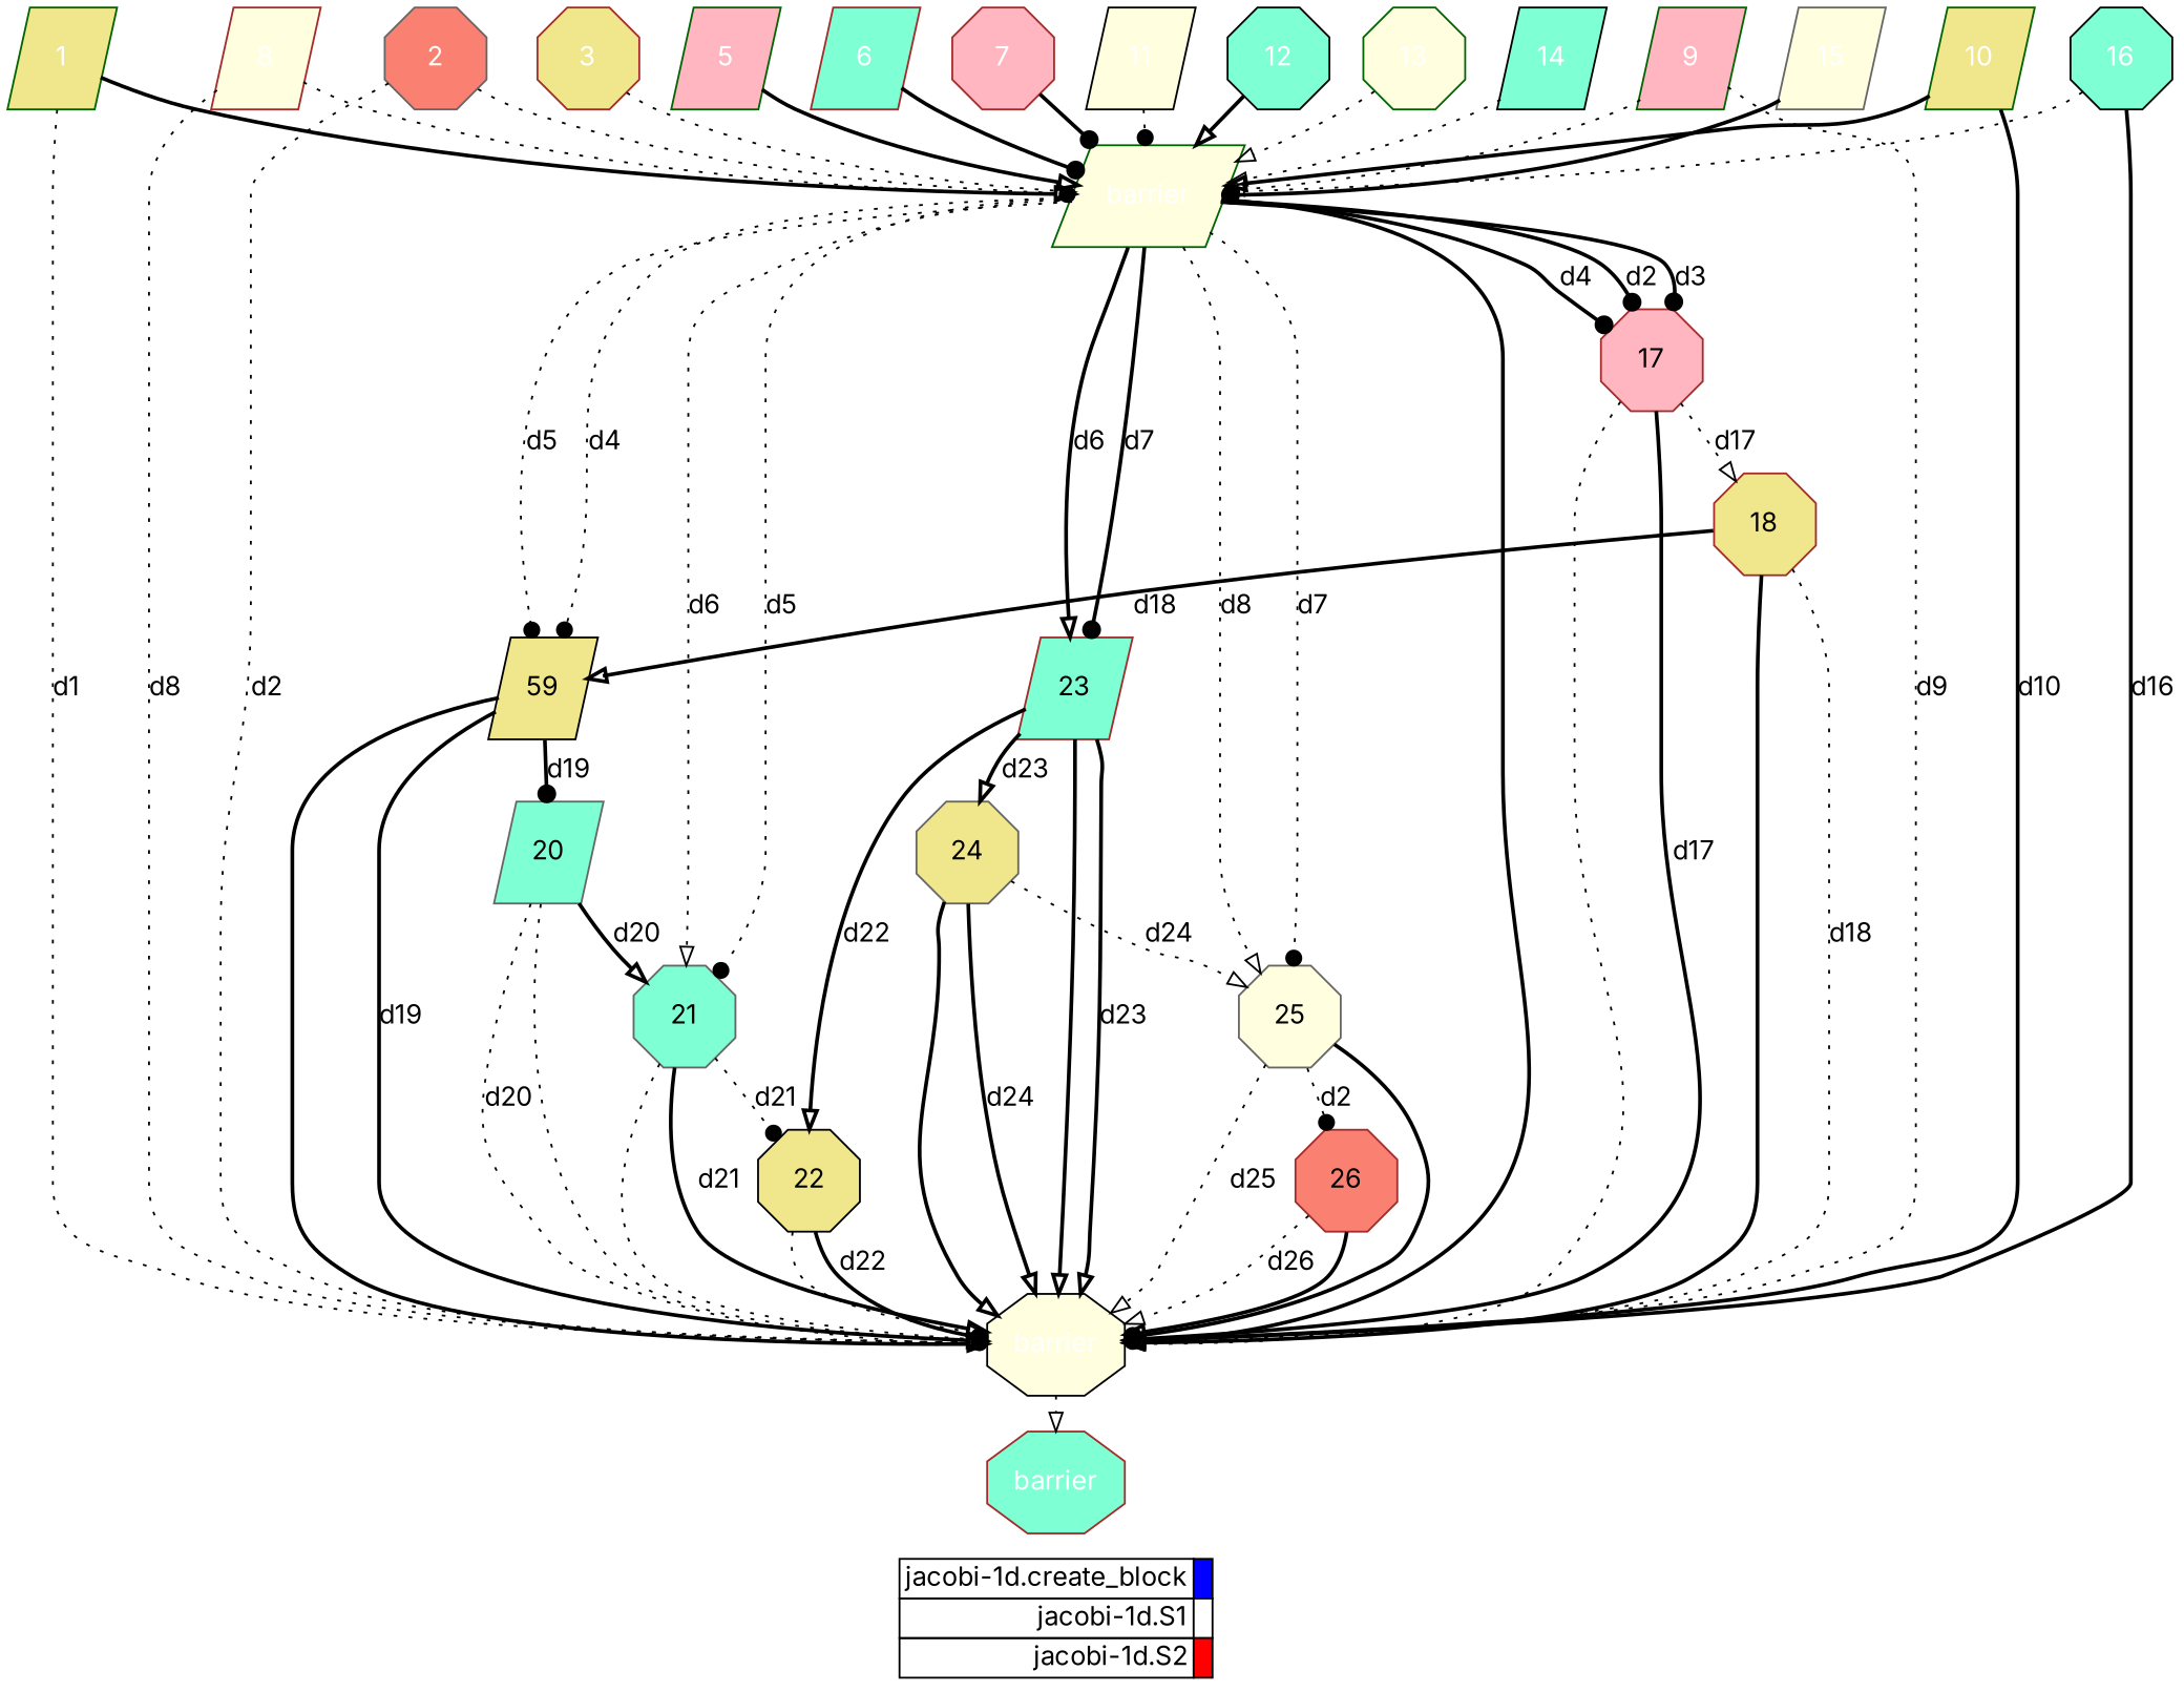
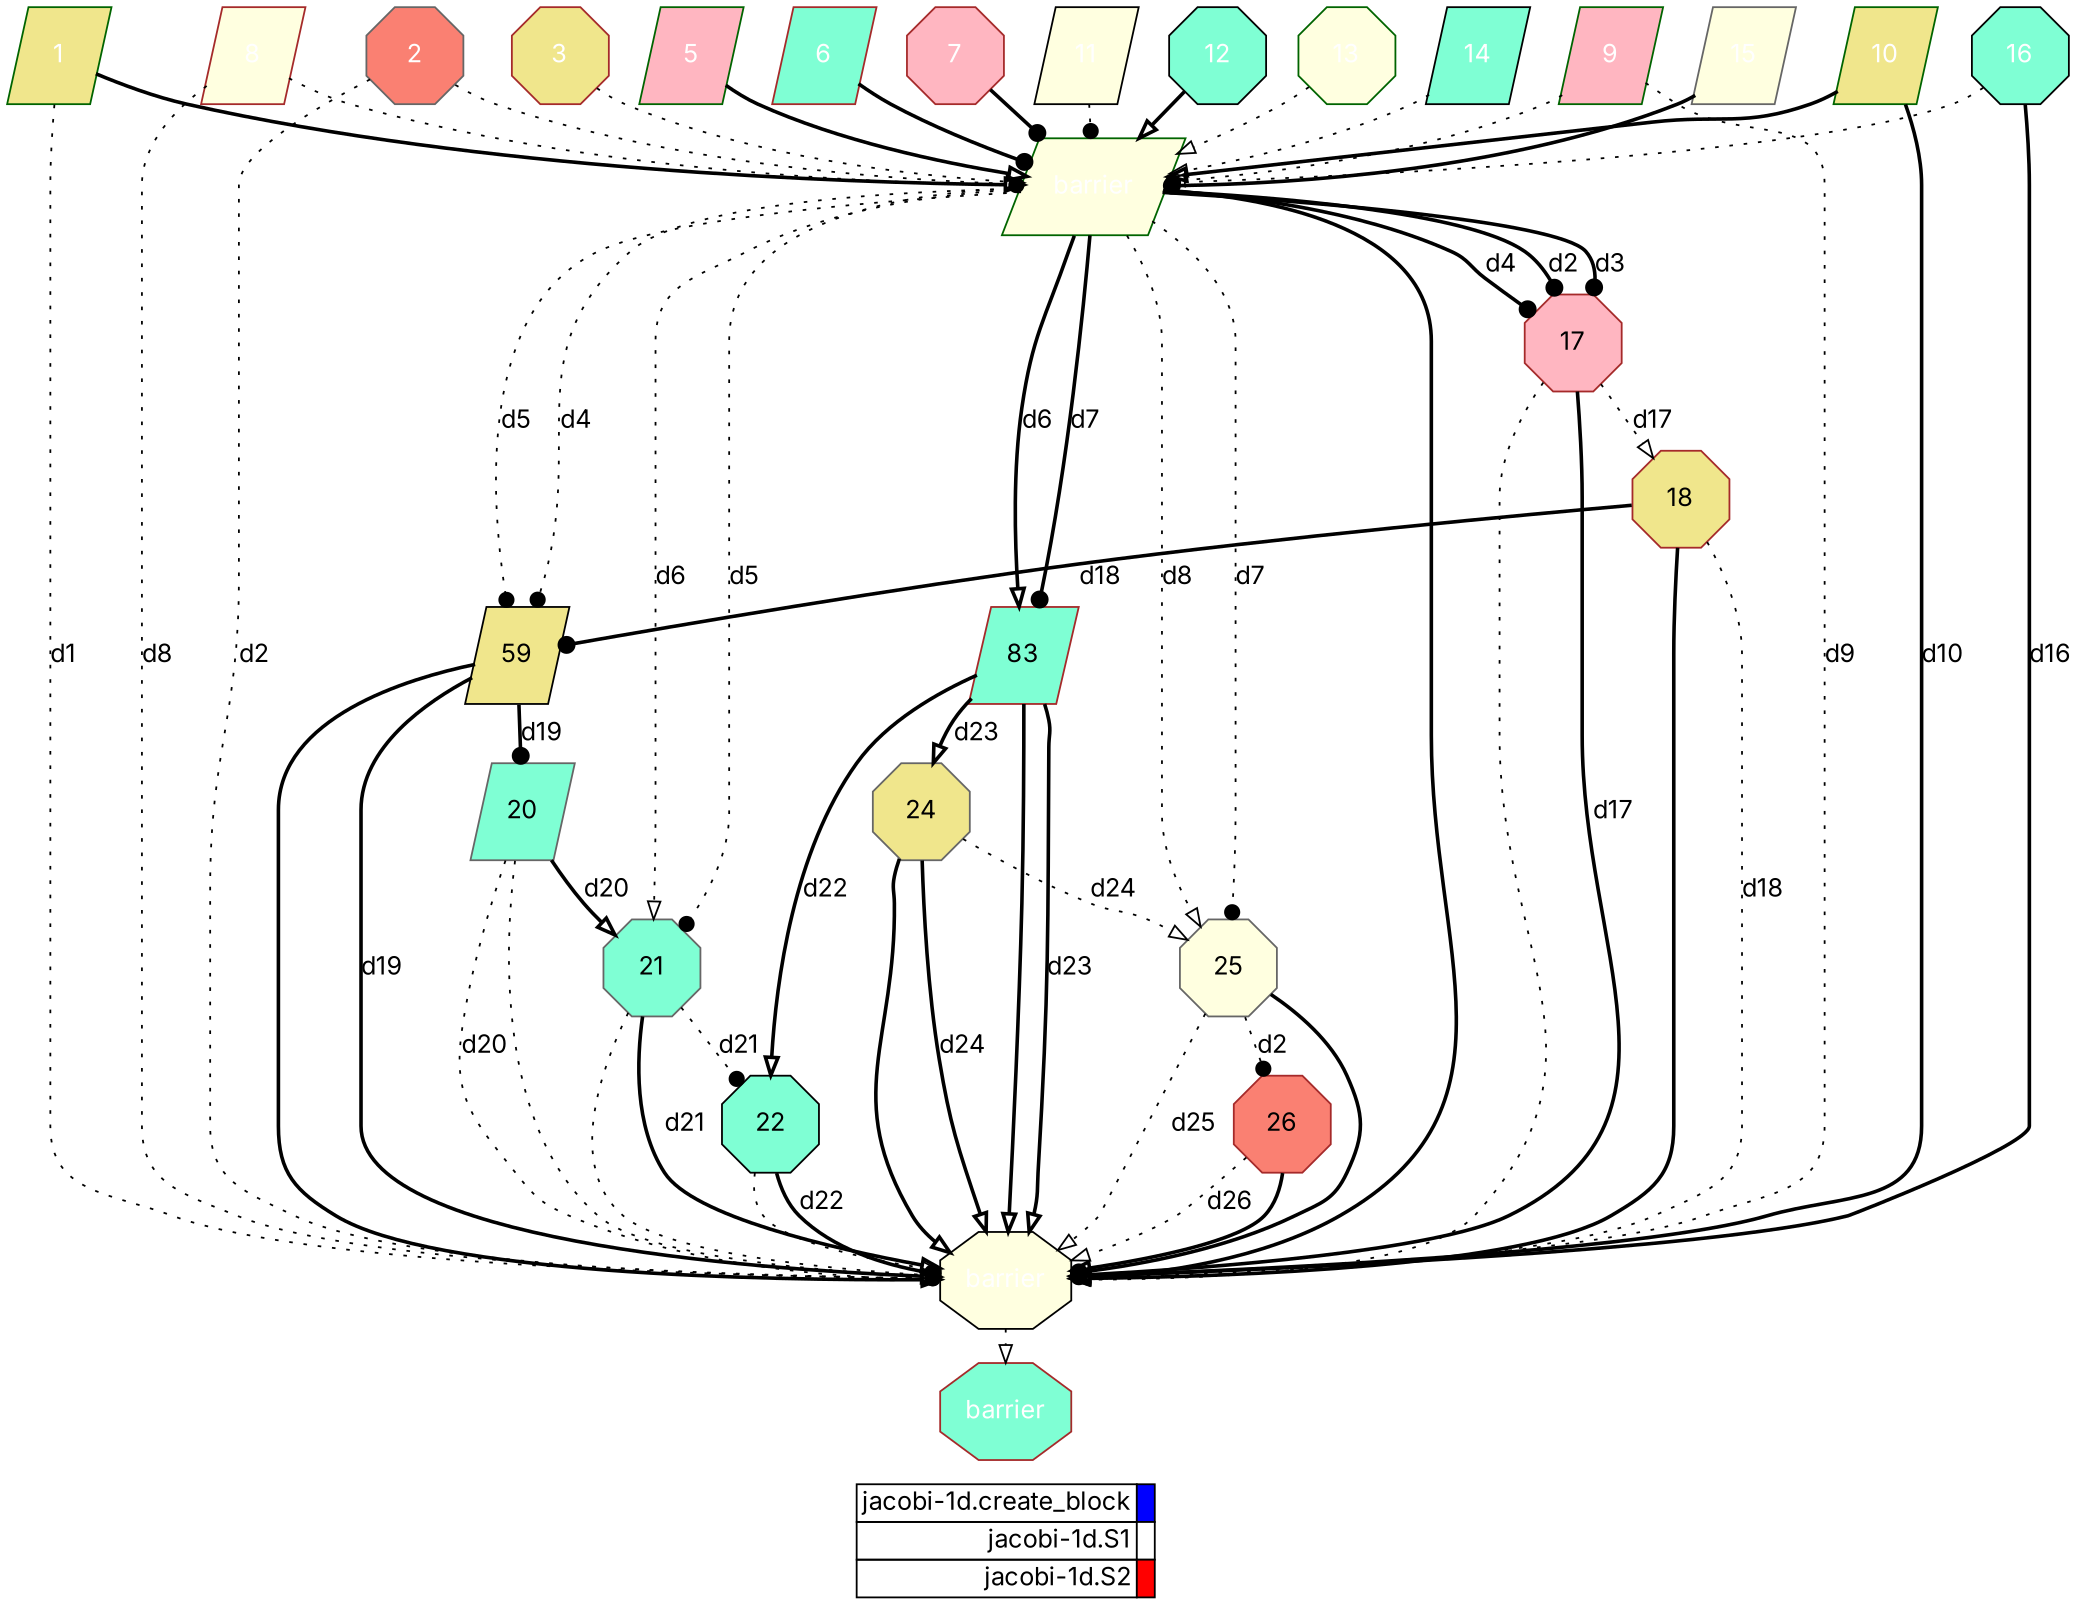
  digraph {
    fontname=Inter
    labeljust=l
    rankdir=TB
    node [color=brown fillcolor=aquamarine fontcolor="#ffffff" fontname=Inter shape=octagon style=filled]
    edge [arrowhead=onormal fontname=Inter style=bold]
    1 [color=darkgreen fillcolor=khaki height=0.75 shape=parallelogram]
    n2 [color=darkgreen fillcolor=lightyellow fontcolor="#FFFFFF" height=0.75 label=barrier shape=parallelogram]
    n3 [color=black fillcolor=lightyellow fontcolor="#FFFFFF" height=0.75 label=barrier]
    2 [color=gray40 fillcolor=salmon height=0.75]
    3 [fillcolor=khaki height=0.75]
    5 [color=darkgreen fillcolor=lightpink height=0.75 shape=parallelogram]
    6 [height=0.75 shape=parallelogram]
    7 [fillcolor=lightpink height=0.75]
    8 [fillcolor=lightyellow height=0.75 shape=parallelogram]
    9 [color=darkgreen fillcolor=lightpink height=0.75 shape=parallelogram]
    10 [color=darkgreen fillcolor=khaki height=0.75 shape=parallelogram]
    11 [color=black fillcolor=lightyellow height=0.75 shape=parallelogram]
    12 [color=black height=0.75]
    13 [color=darkgreen fillcolor=lightyellow height=0.75]
    14 [color=black height=0.75 shape=parallelogram]
    15 [color=gray40 fillcolor=lightyellow height=0.75 shape=parallelogram]
    16 [color=black height=0.75]
    17 [fillcolor=lightpink fontcolor="#000000" height=0.75]
    n19 [color=black fillcolor=khaki fontcolor="#000000" height=0.75 label=59 shape=parallelogram]
    21 [color=gray40 fontcolor="#000000" height=0.75]
-   23 [fontcolor="#000000" height=0.75 shape=parallelogram]
+   23 [fontcolor="#000000" height=0.75 shape=parallelogram label=83]
    25 [color=gray40 fillcolor=lightyellow fontcolor="#000000" height=0.75]
    18 [fillcolor=khaki fontcolor="#000000" height=0.75]
    20 [color=gray40 fontcolor="#000000" height=0.75 shape=parallelogram]
-   22 [color=black fillcolor=khaki fontcolor="#000000" height=0.75]
+   22 [color=black fontcolor="#000000" height=0.75]
    24 [color=gray40 fillcolor=khaki fontcolor="#000000" height=0.75]
    26 [fillcolor=salmon fontcolor="#000000" height=0.75]
    n28 [fontcolor="#FFFFFF" height=0.75 label=barrier]
    n29 [height=0.75 label=<       <table border="0" cellpadding="2" cellspacing="0" cellborder="1"> <tr> <td align="right">jacobi-1d.create_block</td> <td bgcolor="#0000ff">&nbsp;</td> </tr> <tr> <td align="right">jacobi-1d.S1</td> <td bgcolor="#ffffff">&nbsp;</td> </tr> <tr> <td align="right">jacobi-1d.S2</td> <td bgcolor="#ff0000">&nbsp;</td> </tr>       </table>     > shape=plaintext color="" fillcolor="" fontcolor="" style=""]
    subgraph sub_1 {
      ranksep=0.20
      1
      n2
      n3
      2
      3
      5
      6
      7
      8
      9
      10
      11
      12
      13
      14
      15
      16
      17
      n19
      21
      23
      25
      18
      20
      22
      24
      26
      n28
    }
    subgraph sub_2 {
      label=Legend
      rank=sink
      ranksep=0.20
      n29
    }
    1 -> n2
    1 -> n3 [arrowhead=dot label=d1 style=dotted]
    n2 -> n3
    n2 -> 17 [arrowhead=dot label=d2]
    n2 -> 17 [arrowhead=dot label=d3]
    n2 -> 17 [arrowhead=dot label=d4]
    n2 -> n19 [arrowhead=dot label=d4 style=dotted]
    n2 -> n19 [arrowhead=dot label=d5 style=dotted]
    n2 -> 21 [arrowhead=dot label=d5 style=dotted]
    n2 -> 21 [label=d6 style=dotted]
    n2 -> 23 [label=d6]
    n2 -> 23 [arrowhead=dot label=d7]
    n2 -> 25 [arrowhead=dot label=d7 style=dotted]
    n2 -> 25 [label=d8 style=dotted]
    n3 -> n28 [style=dotted]
    2 -> n2 [style=dotted]
    2 -> n3 [label=d2 style=dotted]
    3 -> n2 [style=dotted]
    5 -> n2
    6 -> n2 [arrowhead=dot]
    7 -> n2 [arrowhead=dot]
    8 -> n2 [arrowhead=dot style=dotted]
    8 -> n3 [arrowhead=dot label=d8 style=dotted]
    9 -> n2 [style=dotted]
    9 -> n3 [arrowhead=dot label=d9 style=dotted]
    10 -> n2
    10 -> n3 [arrowhead=dot label=d10]
    11 -> n2 [arrowhead=dot style=dotted]
    12 -> n2
    13 -> n2 [style=dotted]
    14 -> n2 [style=dotted]
    15 -> n2 [arrowhead=dot]
    16 -> n2 [arrowhead=dot style=dotted]
    16 -> n3 [label=d16]
    17 -> n3 [style=dotted]
    17 -> n3 [label=d17]
    17 -> 18 [label=d17 style=dotted]
    n19 -> n3
    n19 -> n3 [label=d19]
    n19 -> 20 [arrowhead=dot label=d19]
    21 -> n3 [style=dotted]
    21 -> n3 [label=d21]
    21 -> 22 [arrowhead=dot label=d21 style=dotted]
    23 -> n3
    23 -> n3 [label=d23]
    23 -> 22 [label=d22]
    23 -> 24 [label=d23]
    25 -> n3 [arrowhead=dot]
    25 -> n3 [label=d25 style=dotted]
    25 -> 26 [arrowhead=dot label=d2 style=dotted]
    18 -> n3
    18 -> n3 [label=d18 style=dotted]
-   18 -> n19 [label=d18]
+   18 -> n19 [arrowhead=dot label=d18]
    20 -> n3 [arrowhead=dot style=dotted]
    20 -> n3 [label=d20 style=dotted]
    20 -> 21 [label=d20]
    22 -> n3 [style=dotted]
    22 -> n3 [arrowhead=dot label=d22]
    24 -> n3
    24 -> n3 [label=d24]
    24 -> 25 [label=d24 style=dotted]
    26 -> n3
    26 -> n3 [label=d26 style=dotted]
  }
